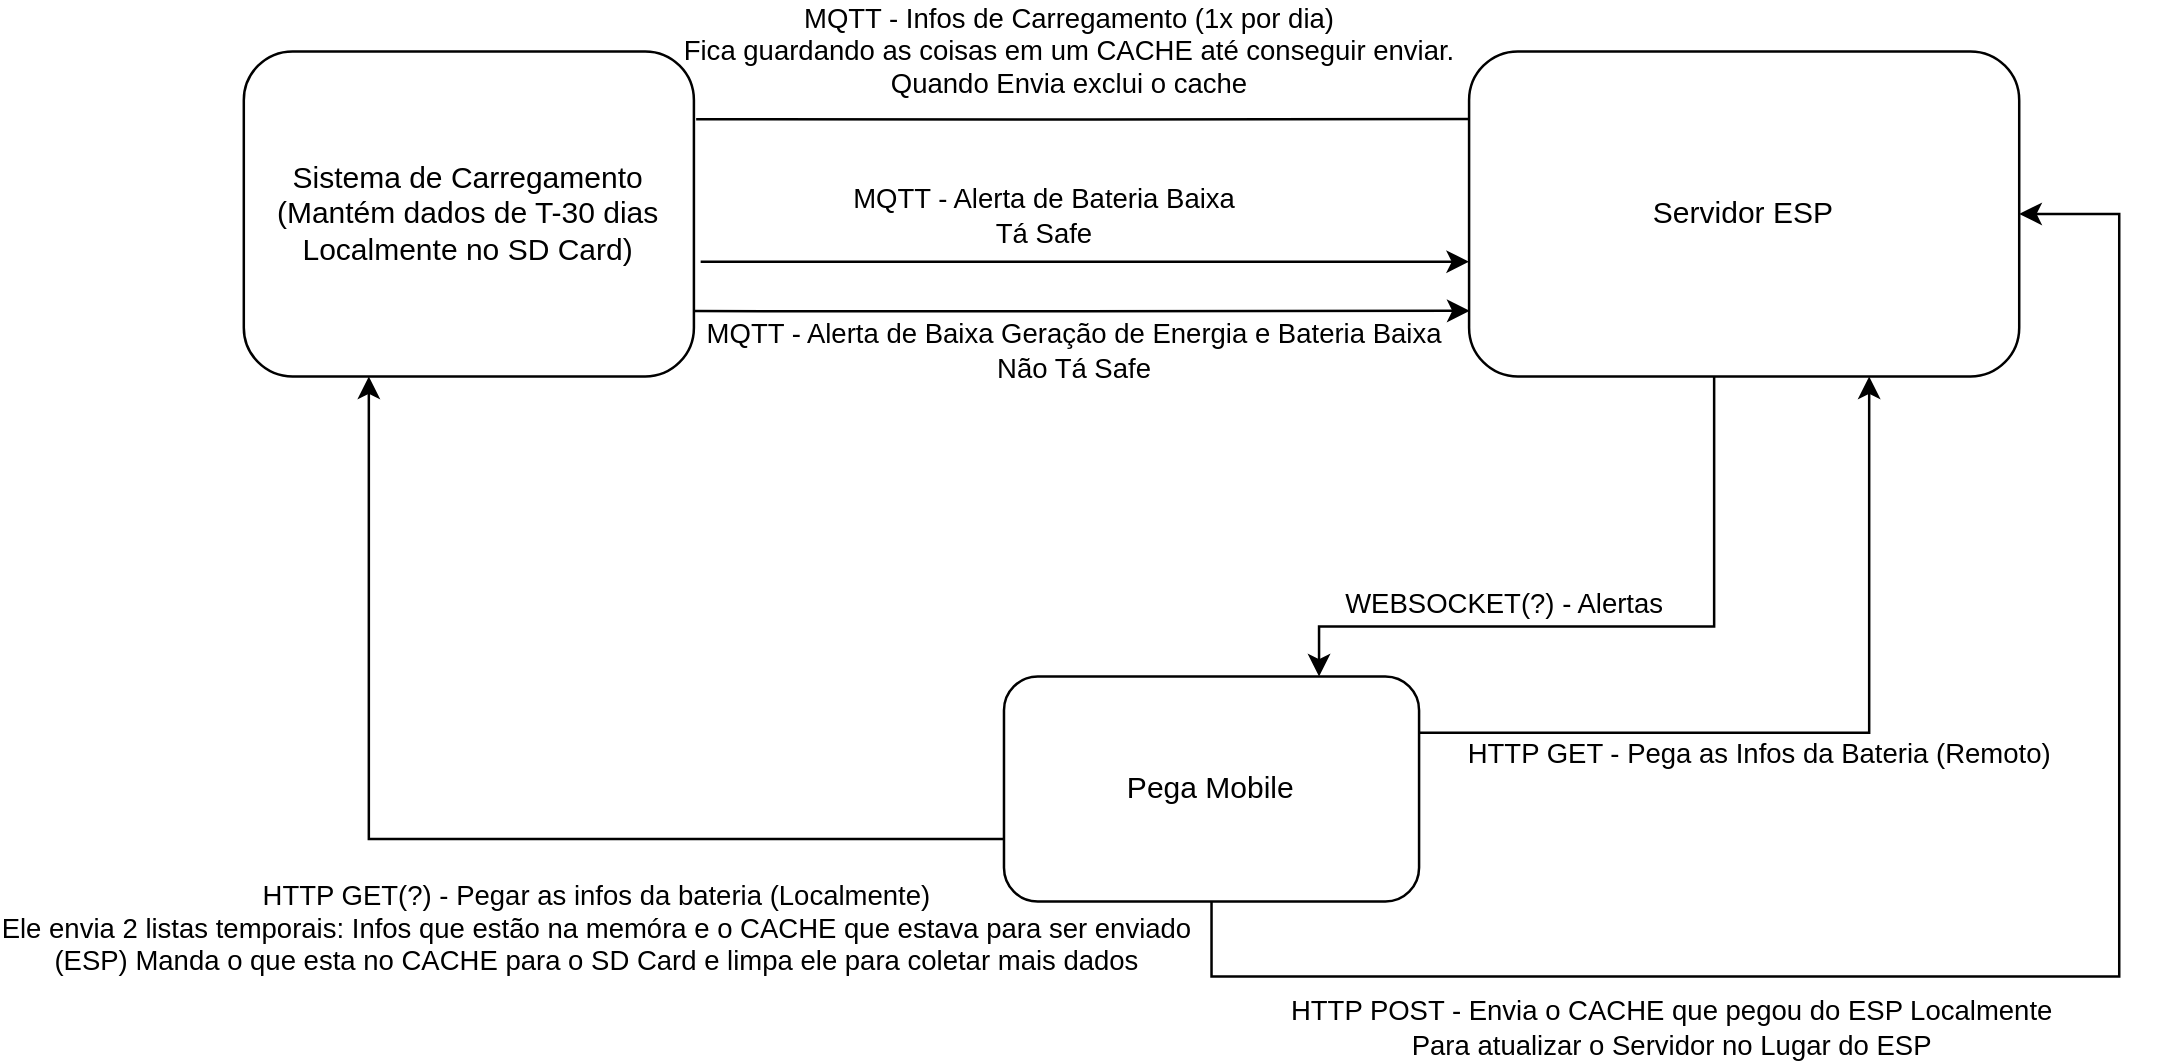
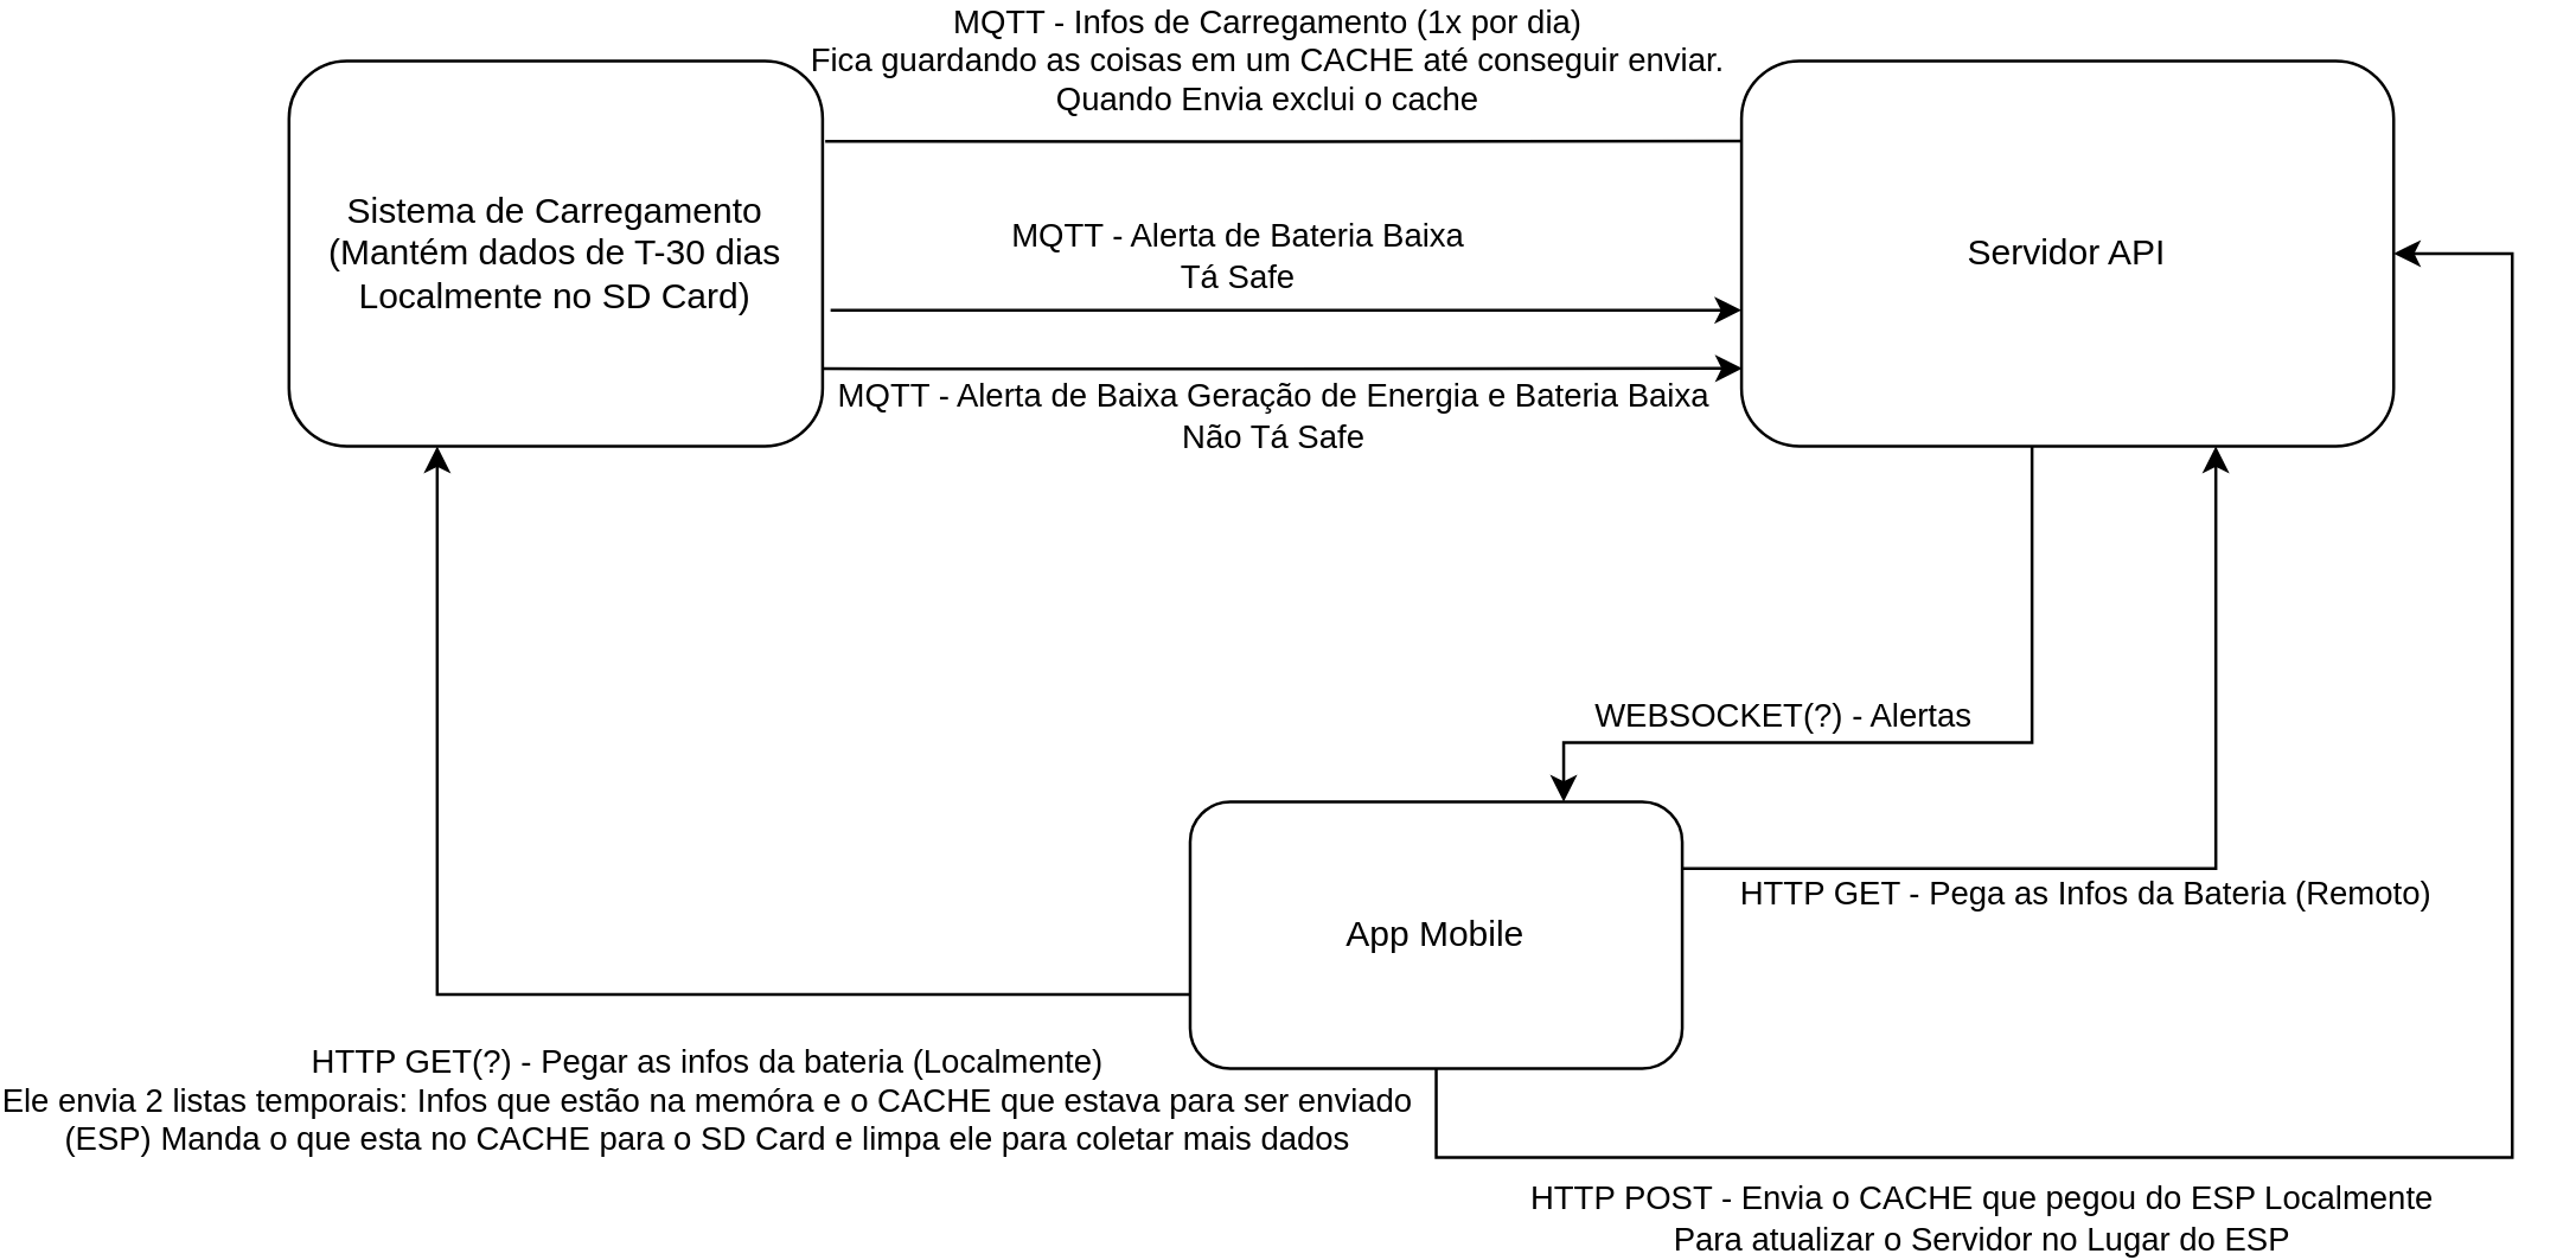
  <mxCell id="0" />
  <mxCell id="1" parent="0" />
  <mxCell id="2" value="MQTT - Infos de Carregamento (1x por dia)&lt;br&gt;Fica guardando as coisas em um CACHE até conseguir enviar. &lt;br&gt;Quando Envia exclui o cache" style="edgeStyle=orthogonalEdgeStyle;rounded=0;orthogonalLoop=1;jettySize=auto;html=1;exitX=1.005;exitY=0.209;exitDx=0;exitDy=0;exitPerimeter=0;" edge="1" parent="1" source="7"><mxGeometry x="-0.067" y="27" relative="1" as="geometry"><mxPoint x="520" y="47" as="targetPoint" /><mxPoint as="offset" /></mxGeometry></mxCell>
  <mxCell id="3" style="edgeStyle=orthogonalEdgeStyle;rounded=0;orthogonalLoop=1;jettySize=auto;html=1;exitX=1.015;exitY=0.647;exitDx=0;exitDy=0;entryX=0;entryY=0.647;entryDx=0;entryDy=0;exitPerimeter=0;entryPerimeter=0;" edge="1" parent="1" source="7" target="10"><mxGeometry relative="1" as="geometry" /></mxCell>
  <mxCell id="4" value="MQTT - Alerta de Bateria Baixa&lt;br&gt;Tá Safe" style="edgeLabel;html=1;align=center;verticalAlign=middle;resizable=0;points=[];" vertex="1" connectable="0" parent="3"><mxGeometry x="-0.111" y="1" relative="1" as="geometry"><mxPoint y="-18" as="offset" /></mxGeometry></mxCell>
  <mxCell id="5" style="edgeStyle=orthogonalEdgeStyle;rounded=0;orthogonalLoop=1;jettySize=auto;html=1;exitX=0.999;exitY=0.799;exitDx=0;exitDy=0;entryX=0.001;entryY=0.798;entryDx=0;entryDy=0;entryPerimeter=0;exitPerimeter=0;" edge="1" parent="1" source="7" target="10"><mxGeometry relative="1" as="geometry" /></mxCell>
  <mxCell id="6" value="MQTT - Alerta de Baixa Geração de Energia e Bateria Baixa&lt;br&gt;Não Tá Safe" style="edgeLabel;html=1;align=center;verticalAlign=middle;resizable=0;points=[];" vertex="1" connectable="0" parent="5"><mxGeometry x="0.134" y="1" relative="1" as="geometry"><mxPoint x="-24" y="17" as="offset" /></mxGeometry></mxCell>
  <mxCell id="7" value="Sistema de Carregamento&lt;br&gt;(Mantém dados de T-30 dias Localmente no SD Card)" style="rounded=1;whiteSpace=wrap;html=1;" vertex="1" parent="1"><mxGeometry x="20" y="20" width="180" height="130" as="geometry" /></mxCell>
  <mxCell id="8" style="edgeStyle=orthogonalEdgeStyle;rounded=0;orthogonalLoop=1;jettySize=auto;html=1;exitX=0.25;exitY=1;exitDx=0;exitDy=0;entryX=0.5;entryY=0;entryDx=0;entryDy=0;" edge="1" parent="1"><mxGeometry relative="1" as="geometry"><mxPoint x="608" y="150" as="sourcePoint" /><mxPoint x="450" y="270" as="targetPoint" /><Array as="points"><mxPoint x="608" y="250" /><mxPoint x="450" y="250" /></Array></mxGeometry></mxCell>
  <mxCell id="9" value="WEBSOCKET(?) - Alertas" style="edgeLabel;html=1;align=center;verticalAlign=middle;resizable=0;points=[];" vertex="1" connectable="0" parent="8"><mxGeometry x="0.103" y="-1" relative="1" as="geometry"><mxPoint x="-32" y="-9" as="offset" /></mxGeometry></mxCell>
- <mxCell id="10" value="Servidor ESP" style="rounded=1;whiteSpace=wrap;html=1;" vertex="1" parent="1"><mxGeometry x="510" y="20" width="220" height="130" as="geometry" /></mxCell>
+ <mxCell id="10" value="Servidor API" style="rounded=1;whiteSpace=wrap;html=1;" vertex="1" parent="1"><mxGeometry x="510" y="20" width="220" height="130" as="geometry" /></mxCell>
  <mxCell id="11" style="edgeStyle=orthogonalEdgeStyle;rounded=0;orthogonalLoop=1;jettySize=auto;html=1;exitX=1;exitY=0.25;exitDx=0;exitDy=0;" edge="1" parent="1" source="17" target="10"><mxGeometry relative="1" as="geometry"><Array as="points"><mxPoint x="670" y="292" /></Array></mxGeometry></mxCell>
  <mxCell id="12" value="HTTP GET - Pega as Infos da Bateria (Remoto)" style="edgeLabel;html=1;align=center;verticalAlign=middle;resizable=0;points=[];" vertex="1" connectable="0" parent="11"><mxGeometry x="-0.405" y="2" relative="1" as="geometry"><mxPoint x="39" y="10" as="offset" /></mxGeometry></mxCell>
  <mxCell id="13" style="edgeStyle=orthogonalEdgeStyle;rounded=0;orthogonalLoop=1;jettySize=auto;html=1;exitX=0;exitY=0.5;exitDx=0;exitDy=0;" edge="1" parent="1" target="7"><mxGeometry relative="1" as="geometry"><mxPoint x="324" y="335" as="sourcePoint" /><mxPoint x="70" y="170" as="targetPoint" /><Array as="points"><mxPoint x="70" y="335" /></Array></mxGeometry></mxCell>
  <mxCell id="14" value="HTTP GET(?) - Pegar as infos da bateria (Localmente)&lt;br&gt;Ele envia 2 listas temporais: Infos que estão na memóra e o CACHE que estava para ser enviado&lt;br&gt;(ESP) Manda o que esta no CACHE para o SD Card e limpa ele para coletar mais dados" style="edgeLabel;html=1;align=center;verticalAlign=middle;resizable=0;points=[];" vertex="1" connectable="0" parent="13"><mxGeometry x="-0.728" relative="1" as="geometry"><mxPoint x="-104" y="35" as="offset" /></mxGeometry></mxCell>
  <mxCell id="15" style="edgeStyle=orthogonalEdgeStyle;rounded=0;orthogonalLoop=1;jettySize=auto;html=1;exitX=0.5;exitY=1;exitDx=0;exitDy=0;entryX=1;entryY=0.5;entryDx=0;entryDy=0;" edge="1" parent="1" source="17" target="10"><mxGeometry relative="1" as="geometry"><Array as="points"><mxPoint x="407" y="390" /><mxPoint x="770" y="390" /><mxPoint x="770" y="85" /></Array></mxGeometry></mxCell>
  <mxCell id="16" value="HTTP POST - Envia o CACHE que pegou do ESP Localmente&lt;br&gt;Para atualizar o Servidor no Lugar do ESP" style="edgeLabel;html=1;align=center;verticalAlign=middle;resizable=0;points=[];" vertex="1" connectable="0" parent="15"><mxGeometry x="-0.514" y="2" relative="1" as="geometry"><mxPoint x="34" y="22" as="offset" /></mxGeometry></mxCell>
- <mxCell id="17" value="Pega Mobile" style="rounded=1;whiteSpace=wrap;html=1;" vertex="1" parent="1"><mxGeometry x="324" y="270" width="166" height="90" as="geometry" /></mxCell>
+ <mxCell id="17" value="App Mobile" style="rounded=1;whiteSpace=wrap;html=1;" vertex="1" parent="1"><mxGeometry x="324" y="270" width="166" height="90" as="geometry" /></mxCell>
